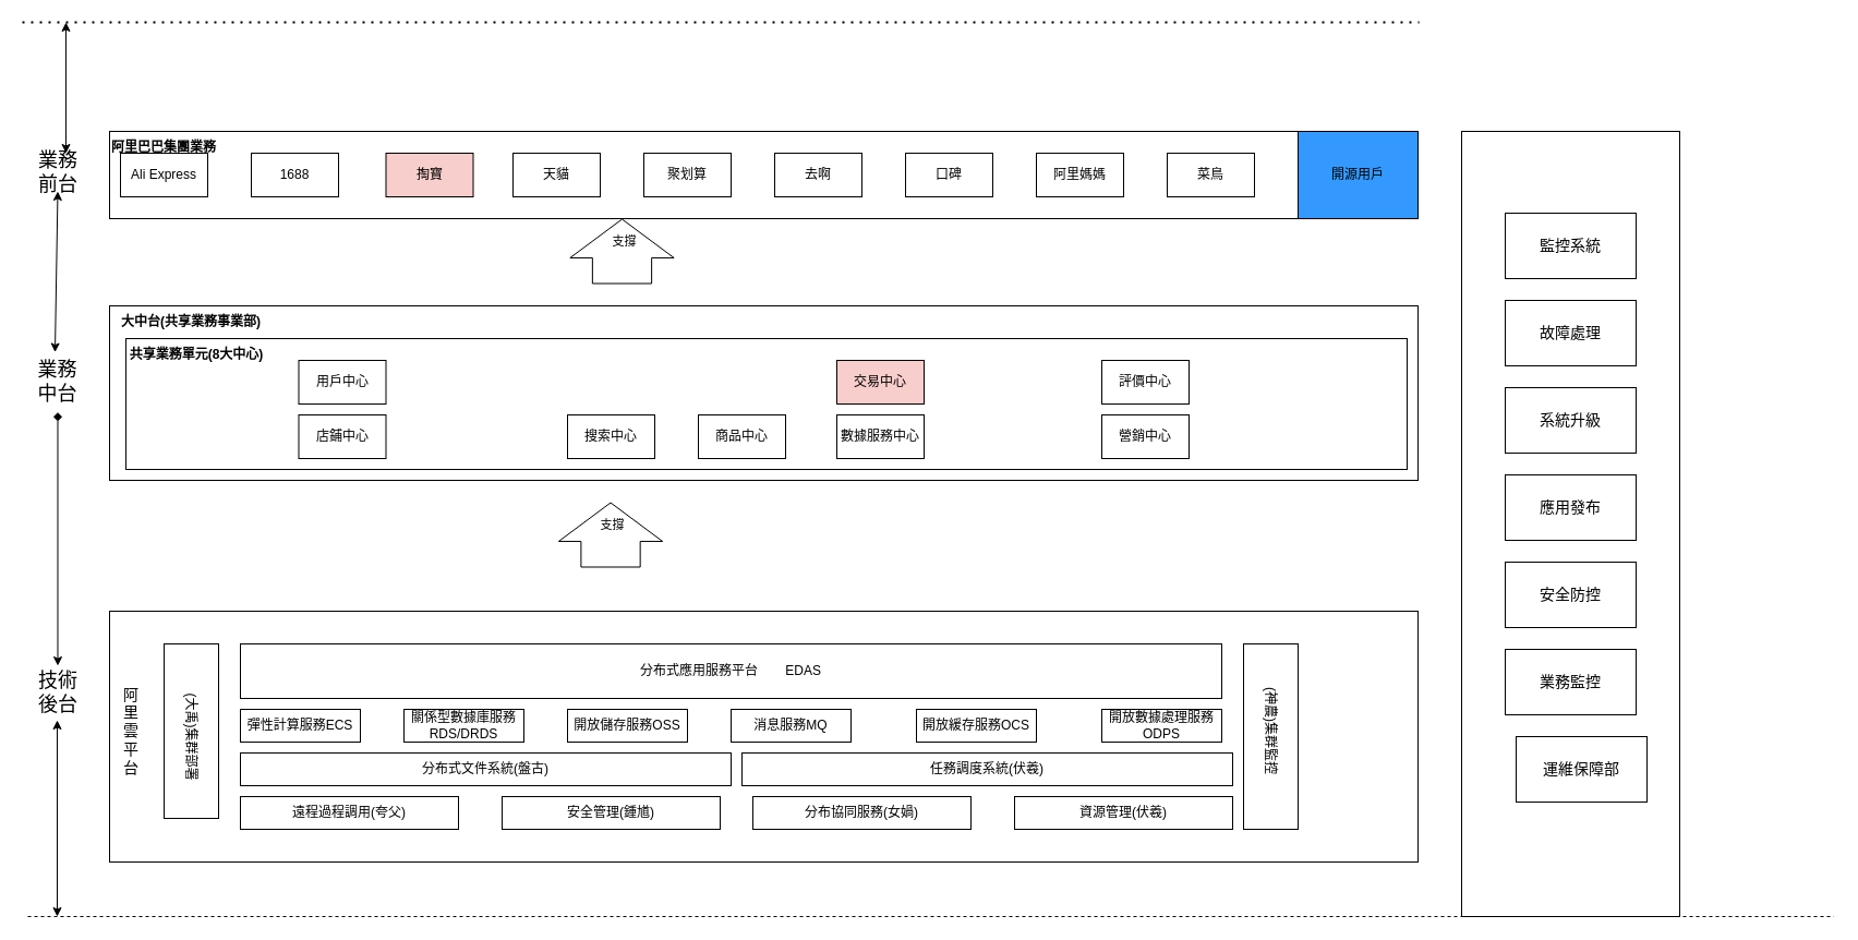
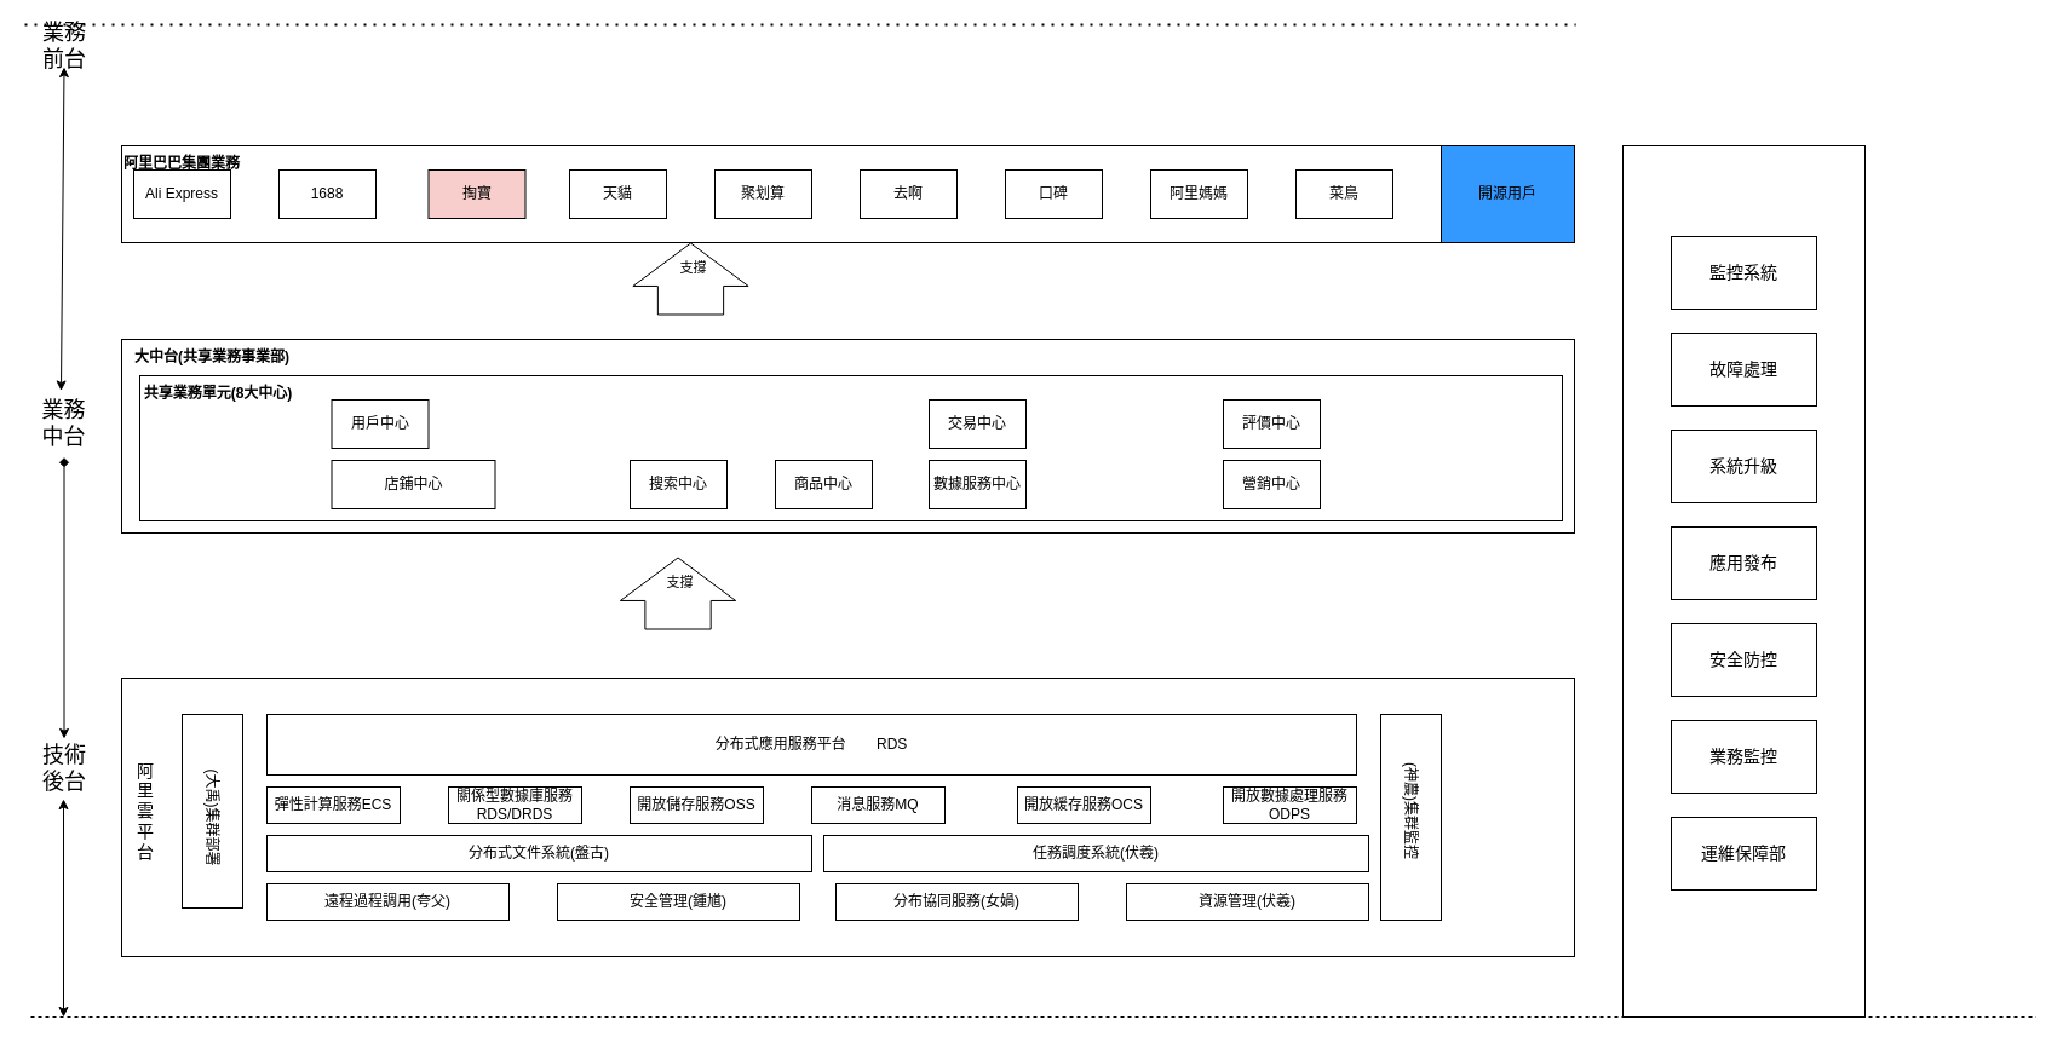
  <mxCell id="0" />
  <mxCell id="1" parent="0" />
  <mxCell id="2" value="" style="whiteSpace=wrap;html=1;" vertex="1" parent="1"><mxGeometry x="100" y="280" width="1200" height="160" as="geometry" /></mxCell>
  <mxCell id="3" value="" style="whiteSpace=wrap;html=1;" vertex="1" parent="1"><mxGeometry x="100" y="120" width="1200" height="80" as="geometry" /></mxCell>
  <mxCell id="4" value="Ali Express" style="rounded=0;whiteSpace=wrap;html=1;" vertex="1" parent="1"><mxGeometry x="110" y="140" width="80" height="40" as="geometry" /></mxCell>
  <mxCell id="5" value="1688" style="rounded=0;whiteSpace=wrap;html=1;" vertex="1" parent="1"><mxGeometry x="230" y="140" width="80" height="40" as="geometry" /></mxCell>
  <mxCell id="6" value="掏寶" style="rounded=0;whiteSpace=wrap;html=1;fillColor=#f8cecc;" vertex="1" parent="1"><mxGeometry x="353.5" y="140" width="80" height="40" as="geometry" /></mxCell>
  <mxCell id="7" value="天貓" style="rounded=0;whiteSpace=wrap;html=1;" vertex="1" parent="1"><mxGeometry x="470" y="140" width="80" height="40" as="geometry" /></mxCell>
  <mxCell id="8" value="聚划算" style="rounded=0;whiteSpace=wrap;html=1;" vertex="1" parent="1"><mxGeometry x="590" y="140" width="80" height="40" as="geometry" /></mxCell>
  <mxCell id="9" value="去啊" style="rounded=0;whiteSpace=wrap;html=1;" vertex="1" parent="1"><mxGeometry x="710" y="140" width="80" height="40" as="geometry" /></mxCell>
  <mxCell id="10" value="口碑" style="rounded=0;whiteSpace=wrap;html=1;" vertex="1" parent="1"><mxGeometry x="830" y="140" width="80" height="40" as="geometry" /></mxCell>
  <mxCell id="11" value="阿里媽媽" style="rounded=0;whiteSpace=wrap;html=1;" vertex="1" parent="1"><mxGeometry x="950" y="140" width="80" height="40" as="geometry" /></mxCell>
  <mxCell id="12" value="菜鳥" style="rounded=0;whiteSpace=wrap;html=1;" vertex="1" parent="1"><mxGeometry x="1070" y="140" width="80" height="40" as="geometry" /></mxCell>
  <mxCell id="13" value="開源用戶" style="rounded=0;whiteSpace=wrap;html=1;fillColor=#3399FF;" vertex="1" parent="1"><mxGeometry x="1190" y="120" width="110" height="80" as="geometry" /></mxCell>
- <mxCell id="14" value="&lt;font style=&quot;font-size: 18px;&quot;&gt;業務前台&lt;/font&gt;" style="text;html=1;align=center;verticalAlign=middle;whiteSpace=wrap;rounded=0;" vertex="1" parent="1"><mxGeometry x="27.5" y="140" width="50" height="35" as="geometry" /></mxCell>
+ <mxCell id="14" value="&lt;font style=&quot;font-size: 18px;&quot;&gt;業務前台&lt;/font&gt;" style="text;html=1;align=center;verticalAlign=middle;whiteSpace=wrap;rounded=0;" vertex="1" parent="1"><mxGeometry x="27.5" y="20" width="50" height="35" as="geometry" /></mxCell>
  <mxCell id="15" value="" style="endArrow=none;dashed=1;html=1;dashPattern=1 3;strokeWidth=2;rounded=0;" edge="1" parent="1"><mxGeometry width="50" height="50" relative="1" as="geometry"><mxPoint y="20" as="sourcePoint" x="20" /><mxPoint x="1301.111" y="20" as="targetPoint" /></mxGeometry></mxCell>
  <mxCell id="16" value="" style="shape=flexArrow;endArrow=classic;html=1;rounded=0;endWidth=40;endSize=11.486;width=54.286;" edge="1" parent="1"><mxGeometry width="50" height="50" relative="1" as="geometry"><mxPoint x="570" y="260" as="sourcePoint" /><mxPoint x="570" y="200" as="targetPoint" /><Array as="points" /></mxGeometry></mxCell>
  <mxCell id="17" value="支撐" style="edgeLabel;html=1;align=center;verticalAlign=middle;resizable=0;points=[];" vertex="1" connectable="0" parent="16"><mxGeometry x="0.339" y="-1" relative="1" as="geometry"><mxPoint as="offset" /></mxGeometry></mxCell>
  <mxCell id="18" value="&lt;b&gt;阿里巴巴集團業務&lt;/b&gt;" style="text;html=1;align=center;verticalAlign=middle;whiteSpace=wrap;rounded=0;" vertex="1" parent="1"><mxGeometry x="100" y="120" width="100" height="30" as="geometry" /></mxCell>
  <mxCell id="19" value="" style="whiteSpace=wrap;html=1;" vertex="1" parent="1"><mxGeometry x="115" y="310" width="1175" height="120" as="geometry" /></mxCell>
  <mxCell id="20" value="&lt;font style=&quot;font-size: 18px;&quot;&gt;業務中台&lt;/font&gt;" style="text;html=1;align=center;verticalAlign=middle;whiteSpace=wrap;rounded=0;" vertex="1" parent="1"><mxGeometry x="25" y="322.5" width="55" height="55" as="geometry" /></mxCell>
  <mxCell id="21" value="&lt;b&gt;大中台(共享業務事業部)&lt;/b&gt;" style="text;html=1;align=center;verticalAlign=middle;whiteSpace=wrap;rounded=0;" vertex="1" parent="1"><mxGeometry x="100" y="280" width="150" height="30" as="geometry" /></mxCell>
  <mxCell id="22" value="用戶中心" style="rounded=0;whiteSpace=wrap;html=1;" vertex="1" parent="1"><mxGeometry x="273.5" y="330" width="80" height="40" as="geometry" /></mxCell>
  <mxCell id="23" value="商品中心" style="rounded=0;whiteSpace=wrap;html=1;" vertex="1" parent="1"><mxGeometry x="640" y="380" width="80" height="40" as="geometry" /></mxCell>
- <mxCell id="24" value="交易中心" style="rounded=0;whiteSpace=wrap;html=1;fillColor=#f8cecc;" vertex="1" parent="1"><mxGeometry x="767" y="330" width="80" height="40" as="geometry" /></mxCell>
+ <mxCell id="24" value="交易中心" style="rounded=0;whiteSpace=wrap;html=1;" vertex="1" parent="1"><mxGeometry x="767" y="330" width="80" height="40" as="geometry" /></mxCell>
  <mxCell id="25" value="評價中心" style="rounded=0;whiteSpace=wrap;html=1;" vertex="1" parent="1"><mxGeometry x="1010" y="330" width="80" height="40" as="geometry" /></mxCell>
  <mxCell id="26" value="營銷中心" style="rounded=0;whiteSpace=wrap;html=1;" vertex="1" parent="1"><mxGeometry x="1010" y="380" width="80" height="40" as="geometry" /></mxCell>
  <mxCell id="27" value="數據服務中心" style="rounded=0;whiteSpace=wrap;html=1;" vertex="1" parent="1"><mxGeometry x="767" y="380" width="80" height="40" as="geometry" /></mxCell>
  <mxCell id="28" value="搜索中心" style="rounded=0;whiteSpace=wrap;html=1;" vertex="1" parent="1"><mxGeometry x="520" y="380" width="80" height="40" as="geometry" /></mxCell>
- <mxCell id="29" value="店鋪中心" style="rounded=0;whiteSpace=wrap;html=1;" vertex="1" parent="1"><mxGeometry x="273.5" y="380" width="80" height="40" as="geometry" /></mxCell>
+ <mxCell id="29" value="店鋪中心" style="rounded=0;whiteSpace=wrap;html=1;" vertex="1" parent="1"><mxGeometry x="273.5" y="380" width="135" height="40" as="geometry" /></mxCell>
  <mxCell id="30" value="&lt;b&gt;共享業務單元(8大中心)&lt;/b&gt;" style="text;html=1;align=center;verticalAlign=middle;whiteSpace=wrap;rounded=0;" vertex="1" parent="1"><mxGeometry x="115" y="310" width="130" height="30" as="geometry" /></mxCell>
  <mxCell id="31" value="" style="shape=flexArrow;endArrow=classic;html=1;rounded=0;endWidth=40;endSize=11.486;width=54.286;" edge="1" parent="1"><mxGeometry width="50" height="50" relative="1" as="geometry"><mxPoint x="559.52" y="520" as="sourcePoint" /><mxPoint x="559.52" y="460" as="targetPoint" /><Array as="points" /></mxGeometry></mxCell>
  <mxCell id="32" value="支撐" style="edgeLabel;html=1;align=center;verticalAlign=middle;resizable=0;points=[];" vertex="1" connectable="0" parent="31"><mxGeometry x="0.339" y="-1" relative="1" as="geometry"><mxPoint as="offset" /></mxGeometry></mxCell>
  <mxCell id="33" value="&lt;font style=&quot;font-size: 18px;&quot;&gt;技術後台&lt;/font&gt;" style="text;html=1;align=center;verticalAlign=middle;whiteSpace=wrap;rounded=0;" vertex="1" parent="1"><mxGeometry x="27.5" y="610" width="50" height="50" as="geometry" /></mxCell>
  <mxCell id="34" value="" style="whiteSpace=wrap;html=1;" vertex="1" parent="1"><mxGeometry x="100" y="560" width="1200" height="230" as="geometry" /></mxCell>
  <mxCell id="35" value="&lt;font style=&quot;font-size: 14px;&quot;&gt;阿里雲平台&lt;/font&gt;" style="text;html=1;align=center;verticalAlign=middle;whiteSpace=wrap;rounded=0;" vertex="1" parent="1"><mxGeometry x="110" y="605" width="20" height="130" as="geometry" /></mxCell>
  <mxCell id="36" value="" style="endArrow=classic;startArrow=classic;html=1;rounded=0;exitX=0.65;exitY=0;exitDx=0;exitDy=0;exitPerimeter=0;" edge="1" parent="1" source="14"><mxGeometry width="50" height="50" relative="1" as="geometry"><mxPoint x="50" y="140" as="sourcePoint" /><mxPoint x="60" y="20" as="targetPoint" /><Array as="points" /></mxGeometry></mxCell>
  <mxCell id="37" value="" style="endArrow=classic;startArrow=classic;html=1;rounded=0;exitX=0.65;exitY=0;exitDx=0;exitDy=0;exitPerimeter=0;entryX=0.5;entryY=1;entryDx=0;entryDy=0;" edge="1" parent="1" target="14"><mxGeometry width="50" height="50" relative="1" as="geometry"><mxPoint x="50" y="322.5" as="sourcePoint" /><mxPoint x="50" y="202.5" as="targetPoint" /><Array as="points" /></mxGeometry></mxCell>
  <mxCell id="38" value="" style="endArrow=diamond;startArrow=classic;html=1;rounded=0;exitX=0.5;exitY=0;exitDx=0;exitDy=0;" edge="1" parent="1" source="33" target="20"><mxGeometry width="50" height="50" relative="1" as="geometry"><mxPoint x="52.02" y="497.5" as="sourcePoint" /><mxPoint x="52.02" y="377.5" as="targetPoint" /><Array as="points" /></mxGeometry></mxCell>
  <mxCell id="39" value="" style="endArrow=classic;startArrow=classic;html=1;rounded=0;" edge="1" parent="1"><mxGeometry width="50" height="50" relative="1" as="geometry"><mxPoint x="52" y="840" as="sourcePoint" /><mxPoint x="52.02" y="660" as="targetPoint" /><Array as="points" /></mxGeometry></mxCell>
  <mxCell id="40" value="" style="endArrow=none;dashed=1;html=1;rounded=0;" edge="1" parent="1"><mxGeometry width="50" height="50" relative="1" as="geometry"><mxPoint x="25" y="840" as="sourcePoint" /><mxPoint x="1681.27" y="840" as="targetPoint" /></mxGeometry></mxCell>
  <mxCell id="41" value="" style="rounded=0;whiteSpace=wrap;html=1;" vertex="1" parent="1"><mxGeometry x="150" y="590" width="50" height="160" as="geometry" /></mxCell>
- <mxCell id="42" value="分布式應用服務平台&lt;span style=&quot;white-space: pre;&quot;&gt;&#09;&lt;/span&gt;EDAS" style="rounded=0;whiteSpace=wrap;html=1;" vertex="1" parent="1"><mxGeometry x="220" y="590" width="900" height="50" as="geometry" /></mxCell>
+ <mxCell id="42" value="分布式應用服務平台&lt;span style=&quot;white-space: pre;&quot;&gt;&#09;&lt;/span&gt;RDS" style="rounded=0;whiteSpace=wrap;html=1;" vertex="1" parent="1"><mxGeometry x="220" y="590" width="900" height="50" as="geometry" /></mxCell>
  <mxCell id="43" value="" style="rounded=0;whiteSpace=wrap;html=1;" vertex="1" parent="1"><mxGeometry x="1140" y="590" width="50" height="170" as="geometry" /></mxCell>
  <mxCell id="44" value="彈性計算服務ECS" style="rounded=0;whiteSpace=wrap;html=1;" vertex="1" parent="1"><mxGeometry x="220" y="650" width="110" height="30" as="geometry" /></mxCell>
  <mxCell id="45" value="關係型數據庫服務&lt;div&gt;RDS/DRDS&lt;/div&gt;" style="rounded=0;whiteSpace=wrap;html=1;" vertex="1" parent="1"><mxGeometry x="370" y="650" width="110" height="30" as="geometry" /></mxCell>
  <mxCell id="46" value="消息服務MQ" style="rounded=0;whiteSpace=wrap;html=1;" vertex="1" parent="1"><mxGeometry x="670" y="650" width="110" height="30" as="geometry" /></mxCell>
  <mxCell id="47" value="開放儲存服務OSS" style="rounded=0;whiteSpace=wrap;html=1;" vertex="1" parent="1"><mxGeometry x="520" y="650" width="110" height="30" as="geometry" /></mxCell>
  <mxCell id="48" value="開放數據處理服務&lt;div&gt;ODPS&lt;/div&gt;" style="rounded=0;whiteSpace=wrap;html=1;" vertex="1" parent="1"><mxGeometry x="1010" y="650" width="110" height="30" as="geometry" /></mxCell>
  <mxCell id="49" value="開放緩存服務OCS" style="rounded=0;whiteSpace=wrap;html=1;" vertex="1" parent="1"><mxGeometry x="840" y="650" width="110" height="30" as="geometry" /></mxCell>
  <mxCell id="50" value="分布式文件系統(盤古)" style="rounded=0;whiteSpace=wrap;html=1;" vertex="1" parent="1"><mxGeometry x="220" y="690" width="450" height="30" as="geometry" /></mxCell>
  <mxCell id="51" value="任務調度系統(伏羲)" style="rounded=0;whiteSpace=wrap;html=1;" vertex="1" parent="1"><mxGeometry x="680" y="690" width="450" height="30" as="geometry" /></mxCell>
  <mxCell id="52" value="遠程過程調用(夸父)" style="rounded=0;whiteSpace=wrap;html=1;" vertex="1" parent="1"><mxGeometry x="220" y="730" width="200" height="30" as="geometry" /></mxCell>
  <mxCell id="53" value="安全管理(鍾馗)" style="rounded=0;whiteSpace=wrap;html=1;" vertex="1" parent="1"><mxGeometry x="460" y="730" width="200" height="30" as="geometry" /></mxCell>
  <mxCell id="54" value="資源管理(伏羲)" style="rounded=0;whiteSpace=wrap;html=1;" vertex="1" parent="1"><mxGeometry x="930" y="730" width="200" height="30" as="geometry" /></mxCell>
  <mxCell id="55" value="分布協同服務(女媧)" style="rounded=0;whiteSpace=wrap;html=1;" vertex="1" parent="1"><mxGeometry x="690" y="730" width="200" height="30" as="geometry" /></mxCell>
  <mxCell id="56" value="(神農)集群監控" style="text;html=1;align=center;verticalAlign=middle;whiteSpace=wrap;rounded=0;rotation=90;" vertex="1" parent="1"><mxGeometry x="1110" y="655" width="110" height="30" as="geometry" /></mxCell>
  <mxCell id="57" value="(大禹)集群部署" style="text;html=1;align=center;verticalAlign=middle;resizable=0;points=[];autosize=1;strokeColor=none;fillColor=none;rotation=90;" vertex="1" parent="1"><mxGeometry x="125" y="660" width="100" height="30" as="geometry" /></mxCell>
  <mxCell id="58" value="" style="whiteSpace=wrap;html=1;" vertex="1" parent="1"><mxGeometry x="1340" y="120" width="200" height="720" as="geometry" /></mxCell>
  <mxCell id="59" value="&lt;font style=&quot;font-size: 14px;&quot;&gt;監控系統&lt;/font&gt;" style="rounded=0;whiteSpace=wrap;html=1;" vertex="1" parent="1"><mxGeometry x="1380" y="195" width="120" height="60" as="geometry" /></mxCell>
  <mxCell id="60" value="&lt;font style=&quot;font-size: 14px;&quot;&gt;故障處理&lt;/font&gt;" style="rounded=0;whiteSpace=wrap;html=1;" vertex="1" parent="1"><mxGeometry x="1380" y="275" width="120" height="60" as="geometry" /></mxCell>
  <mxCell id="61" value="&lt;font style=&quot;font-size: 14px;&quot;&gt;系統升級&lt;/font&gt;" style="rounded=0;whiteSpace=wrap;html=1;" vertex="1" parent="1"><mxGeometry x="1380" y="355" width="120" height="60" as="geometry" /></mxCell>
  <mxCell id="62" value="&lt;font style=&quot;font-size: 14px;&quot;&gt;應用發布&lt;/font&gt;" style="rounded=0;whiteSpace=wrap;html=1;" vertex="1" parent="1"><mxGeometry x="1380" y="435" width="120" height="60" as="geometry" /></mxCell>
  <mxCell id="63" value="&lt;font style=&quot;font-size: 14px;&quot;&gt;安全防控&lt;/font&gt;" style="rounded=0;whiteSpace=wrap;html=1;" vertex="1" parent="1"><mxGeometry x="1380" y="515" width="120" height="60" as="geometry" /></mxCell>
  <mxCell id="64" value="&lt;font style=&quot;font-size: 14px;&quot;&gt;業務監控&lt;/font&gt;" style="rounded=0;whiteSpace=wrap;html=1;" vertex="1" parent="1"><mxGeometry x="1380" y="595" width="120" height="60" as="geometry" /></mxCell>
- <mxCell id="65" value="&lt;font style=&quot;font-size: 14px;&quot;&gt;運維保障部&lt;/font&gt;" style="rounded=0;whiteSpace=wrap;html=1;" vertex="1" parent="1"><mxGeometry x="1390" y="675" width="120" height="60" as="geometry" /></mxCell>
+ <mxCell id="65" value="&lt;font style=&quot;font-size: 14px;&quot;&gt;運維保障部&lt;/font&gt;" style="rounded=0;whiteSpace=wrap;html=1;" vertex="1" parent="1"><mxGeometry x="1380" y="675" width="120" height="60" as="geometry" /></mxCell>
